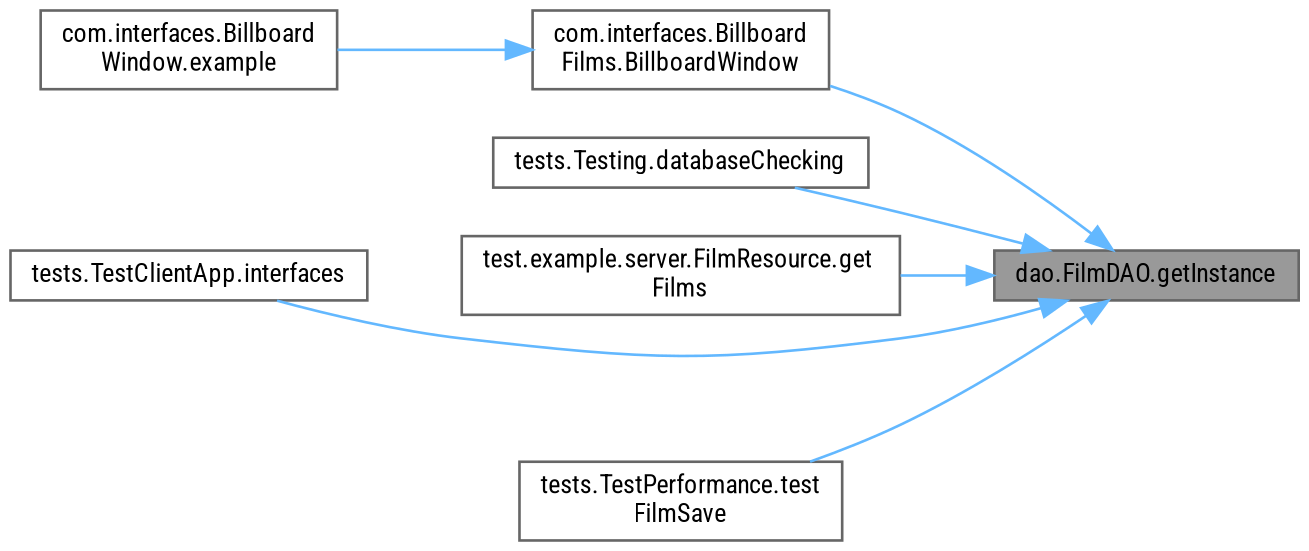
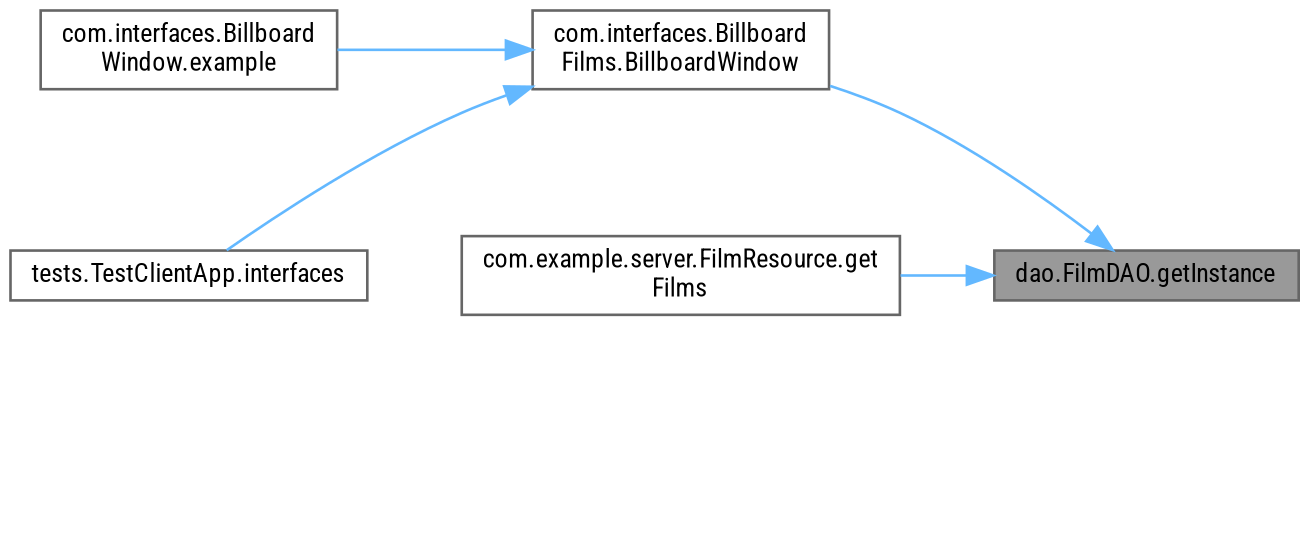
  digraph {
    fontname="Roboto Condensed"
    rankdir=RL
    node [color=grey40 fillcolor=white fontname="Roboto Condensed" fontsize=10 shape=box style=filled]
    edge [color=steelblue1 dir=back fontname="Roboto Condensed" fontsize=10 labelfontname=Helvetica labelfontsize=10 style=solid]
    n1 [color=gray40 fillcolor=grey60 fontcolor=black height=0.2 label="dao.FilmDAO.getInstance" width=0.4]
    n2 [height=0.2 label="com.interfaces.Billboard\lFilms.BillboardWindow" width=0.4]
-   n3 [height=0.2 label="tests.Testing.databaseChecking" width=0.4]
-   n4 [height=0.2 label="test.example.server.FilmResource.get\lFilms" width=0.4]
+   n4 [height=0.2 label="com.example.server.FilmResource.get\lFilms" width=0.4]
    n5 [height=0.2 label="tests.TestClientApp.interfaces" width=0.4]
-   n6 [height=0.2 label="tests.TestPerformance.test\lFilmSave" width=0.4]
    n7 [height=0.2 label="com.interfaces.Billboard\lWindow.example" width=0.4]
    n1 -> n2
-   n1 -> n3
    n1 -> n4
-   n1 -> n5
-   n1 -> n6
+   n2 -> n5
    n2 -> n7
  }
